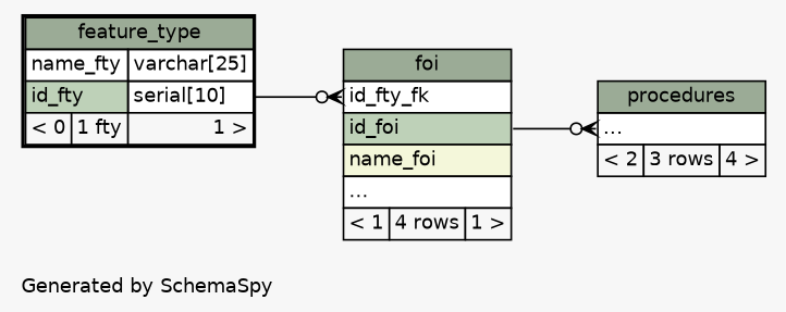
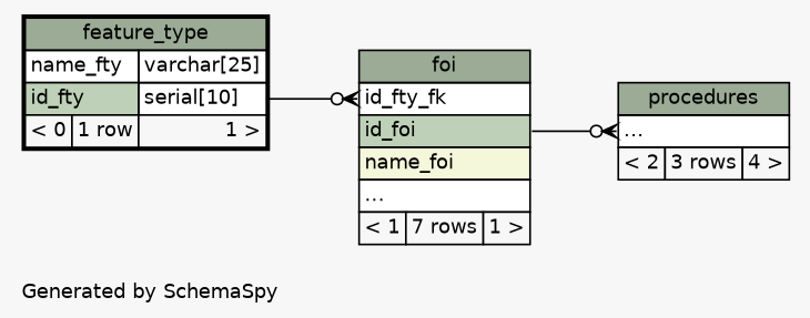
  digraph {
    bgcolor="#f7f7f7"
    fontname=Helvetica
    fontsize=11
    label="\nGenerated by SchemaSpy"
    labeljust=l
    nodesep=0.18
    rankdir=RL
    ranksep=0.46
    node [fontname=Helvetica fontsize=11 shape=plaintext]
    edge [arrowhead=none arrowsize=0.8 arrowtail=crowodot dir=back]
-   n1 [label=<     <TABLE BORDER="0" CELLBORDER="1" CELLSPACING="0" BGCOLOR="#ffffff">       <TR><TD COLSPAN="3" BGCOLOR="#9bab96" ALIGN="CENTER">foi</TD></TR>       <TR><TD PORT="id_fty_fk" COLSPAN="3" ALIGN="LEFT">id_fty_fk</TD></TR>       <TR><TD PORT="id_foi" COLSPAN="3" BGCOLOR="#bed1b8" ALIGN="LEFT">id_foi</TD></TR>       <TR><TD PORT="name_foi" COLSPAN="3" BGCOLOR="#f4f7da" ALIGN="LEFT">name_foi</TD></TR>       <TR><TD PORT="elipses" COLSPAN="3" ALIGN="LEFT">...</TD></TR>       <TR><TD ALIGN="LEFT" BGCOLOR="#f7f7f7">&lt; 1</TD><TD ALIGN="RIGHT" BGCOLOR="#f7f7f7">4 rows</TD><TD ALIGN="RIGHT" BGCOLOR="#f7f7f7">1 &gt;</TD></TR>     </TABLE>>]
-   n2 [label=<     <TABLE BORDER="2" CELLBORDER="1" CELLSPACING="0" BGCOLOR="#ffffff">       <TR><TD COLSPAN="3" BGCOLOR="#9bab96" ALIGN="CENTER">feature_type</TD></TR>       <TR><TD PORT="name_fty" COLSPAN="2" ALIGN="LEFT">name_fty</TD><TD PORT="name_fty.type" ALIGN="LEFT">varchar[25]</TD></TR>       <TR><TD PORT="id_fty" COLSPAN="2" BGCOLOR="#bed1b8" ALIGN="LEFT">id_fty</TD><TD PORT="id_fty.type" ALIGN="LEFT">serial[10]</TD></TR>       <TR><TD ALIGN="LEFT" BGCOLOR="#f7f7f7">&lt; 0</TD><TD ALIGN="RIGHT" BGCOLOR="#f7f7f7">1 fty</TD><TD ALIGN="RIGHT" BGCOLOR="#f7f7f7">1 &gt;</TD></TR>     </TABLE>>]
+   n1 [label=<     <TABLE BORDER="0" CELLBORDER="1" CELLSPACING="0" BGCOLOR="#ffffff">       <TR><TD COLSPAN="3" BGCOLOR="#9bab96" ALIGN="CENTER">foi</TD></TR>       <TR><TD PORT="id_fty_fk" COLSPAN="3" ALIGN="LEFT">id_fty_fk</TD></TR>       <TR><TD PORT="id_foi" COLSPAN="3" BGCOLOR="#bed1b8" ALIGN="LEFT">id_foi</TD></TR>       <TR><TD PORT="name_foi" COLSPAN="3" BGCOLOR="#f4f7da" ALIGN="LEFT">name_foi</TD></TR>       <TR><TD PORT="elipses" COLSPAN="3" ALIGN="LEFT">...</TD></TR>       <TR><TD ALIGN="LEFT" BGCOLOR="#f7f7f7">&lt; 1</TD><TD ALIGN="RIGHT" BGCOLOR="#f7f7f7">7 rows</TD><TD ALIGN="RIGHT" BGCOLOR="#f7f7f7">1 &gt;</TD></TR>     </TABLE>>]
+   n2 [label=<     <TABLE BORDER="2" CELLBORDER="1" CELLSPACING="0" BGCOLOR="#ffffff">       <TR><TD COLSPAN="3" BGCOLOR="#9bab96" ALIGN="CENTER">feature_type</TD></TR>       <TR><TD PORT="name_fty" COLSPAN="2" ALIGN="LEFT">name_fty</TD><TD PORT="name_fty.type" ALIGN="LEFT">varchar[25]</TD></TR>       <TR><TD PORT="id_fty" COLSPAN="2" BGCOLOR="#bed1b8" ALIGN="LEFT">id_fty</TD><TD PORT="id_fty.type" ALIGN="LEFT">serial[10]</TD></TR>       <TR><TD ALIGN="LEFT" BGCOLOR="#f7f7f7">&lt; 0</TD><TD ALIGN="RIGHT" BGCOLOR="#f7f7f7">1 row</TD><TD ALIGN="RIGHT" BGCOLOR="#f7f7f7">1 &gt;</TD></TR>     </TABLE>>]
    n3 [label=<     <TABLE BORDER="0" CELLBORDER="1" CELLSPACING="0" BGCOLOR="#ffffff">       <TR><TD COLSPAN="3" BGCOLOR="#9bab96" ALIGN="CENTER">procedures</TD></TR>       <TR><TD PORT="elipses" COLSPAN="3" ALIGN="LEFT">...</TD></TR>       <TR><TD ALIGN="LEFT" BGCOLOR="#f7f7f7">&lt; 2</TD><TD ALIGN="RIGHT" BGCOLOR="#f7f7f7">3 rows</TD><TD ALIGN="RIGHT" BGCOLOR="#f7f7f7">4 &gt;</TD></TR>     </TABLE>>]
    n1 -> n2 [headport="id_fty.type:e" tailport="id_fty_fk:w"]
    n3 -> n1 [headport="id_foi:e" tailport="elipses:w"]
  }
